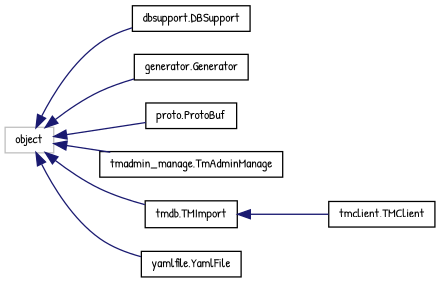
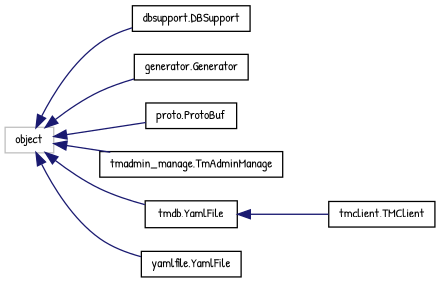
  digraph {
    fontname="Patrick Hand"
    rankdir=LR
    node [color=black fillcolor=white fontname="Patrick Hand" fontsize=10 shape=record style=filled]
    edge [color=midnightblue dir=back fontname="Patrick Hand" fontsize=10 labelfontname=Helvetica labelfontsize=10 style=solid]
    n1 [color=grey75 height=0.2 label=object width=0.4]
    n2 [height=0.2 label="dbsupport.DBSupport" width=0.4]
    n3 [height=0.2 label="generator.Generator" width=0.4]
    n4 [height=0.2 label="proto.ProtoBuf" width=0.4]
    n5 [height=0.2 label="tmadmin_manage.TmAdminManage" width=0.4]
-   n6 [height=0.2 label="tmdb.TMImport" width=0.4]
+   n6 [height=0.2 label="tmdb.YamlFile" width=0.4]
    n7 [height=0.2 label="yamlfile.YamlFile" width=0.4]
    n8 [height=0.2 label="tmclient.TMClient" width=0.4]
    n1 -> n2
    n1 -> n3
    n1 -> n4
    n1 -> n5
    n1 -> n6
    n1 -> n7
    n6 -> n8
  }
